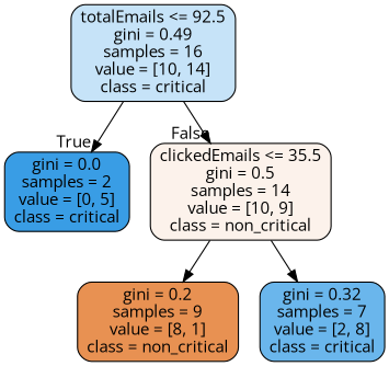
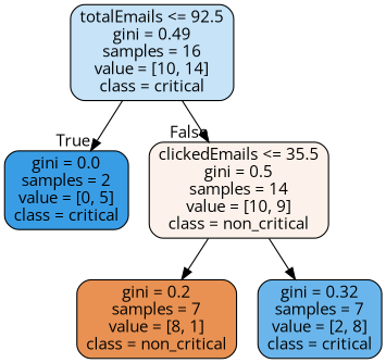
  digraph {
    fontname="Open Sans"
    node [color=black fontname="Open Sans" shape=box style="filled, rounded"]
    edge [fontname="Open Sans"]
    n1 [fillcolor="#c6e3f8" label="totalEmails <= 92.5\ngini = 0.49\nsamples = 16\nvalue = [10, 14]\nclass = critical"]
    n2 [fillcolor="#399de5" label="gini = 0.0\nsamples = 2\nvalue = [0, 5]\nclass = critical"]
    n3 [fillcolor="#fcf2eb" label="clickedEmails <= 35.5\ngini = 0.5\nsamples = 14\nvalue = [10, 9]\nclass = non_critical"]
-   n4 [fillcolor="#e89152" label="gini = 0.2\nsamples = 9\nvalue = [8, 1]\nclass = non_critical"]
+   n4 [fillcolor="#e89152" label="gini = 0.2\nsamples = 7\nvalue = [8, 1]\nclass = non_critical"]
    n5 [fillcolor="#6ab6ec" label="gini = 0.32\nsamples = 7\nvalue = [2, 8]\nclass = critical"]
    n1 -> n2 [headlabel=True labelangle=45 labeldistance=2.5]
    n1 -> n3 [headlabel=False labelangle=-45 labeldistance=2.5]
    n3 -> n4
    n3 -> n5
  }
